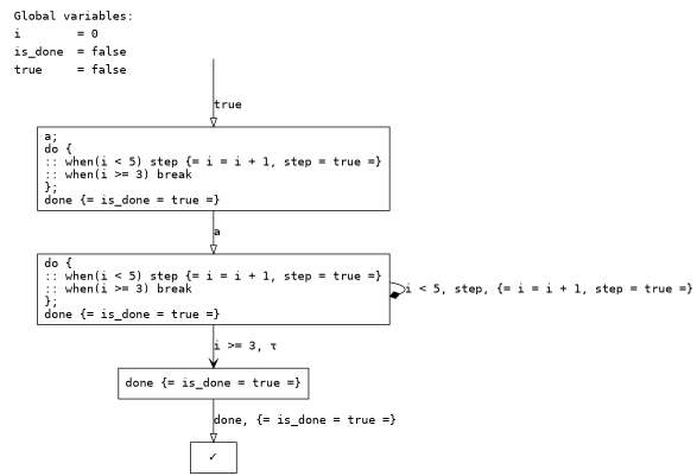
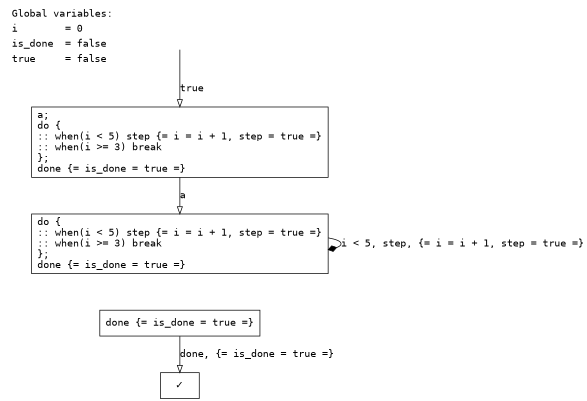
  digraph {
    fontname="DejaVu Sans Mono"
    rankdir=TB
    node [fillcolor=white fontname="DejaVu Sans Mono" shape=box style=filled]
    edge [arrowhead=onormal fontname="DejaVu Sans Mono"]
    n1 [fillcolor=transparent label=<<table border="0"><tr><td align="left" valign="top" colspan="2">Global variables:</td></tr><tr><td align="left" valign="top">i</td><td align="left" valign="top" balign="left">= 0</td></tr><tr><td align="left" valign="top">is_done</td><td align="left" valign="top" balign="left">= false</td></tr><tr><td align="left" valign="top">true</td><td align="left" valign="top" balign="left">= false</td></tr></table>> shape=plaintext]
    n2 [label=<a;<br align="left" />do {<br align="left" />:: when(i &lt; 5) step {= i = i + 1, step = true =}<br align="left" />:: when(i &gt;= 3) break<br align="left" />};<br align="left" />done {= is_done = true =}<br align="left" />>]
    n3 [label=<do {<br align="left" />:: when(i &lt; 5) step {= i = i + 1, step = true =}<br align="left" />:: when(i &gt;= 3) break<br align="left" />};<br align="left" />done {= is_done = true =}<br align="left" />>]
    n4 [label=<done {= is_done = true =}<br align="left" />>]
    n5 [label=<<font face="Segoe UI Symbol, GNU Unifont">✓</font><br align="left" />>]
    _____initial4 [shape=none style=invisible]
    n2 -> n3 [label=<a<br align="left" />>]
    n3 -> n3 [arrowhead=diamond label=<i &lt; 5, step, {= i = i + 1, step = true =}<br align="left" />>]
-   n3 -> n4 [arrowhead=vee label=<i &gt;= 3, τ<br align="left" />>]
    n4 -> n5 [label=<done, {= is_done = true =}<br align="left" />>]
    _____initial4 -> n2 [label=<true<br align="left" />>]
  }
